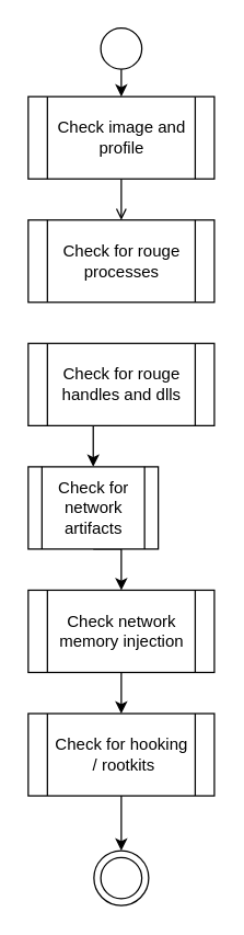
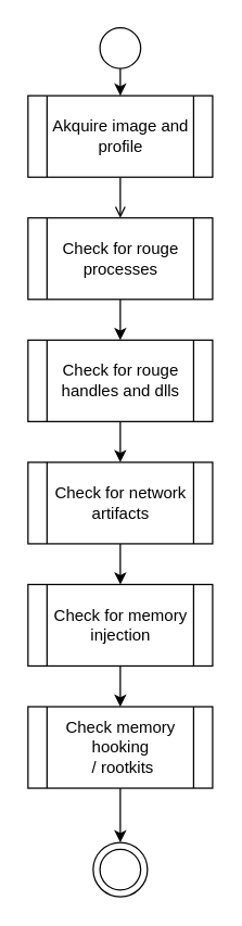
  <mxCell id="0" />
  <mxCell id="1" parent="0" />
  <mxCell id="2" value="" style="ellipse;whiteSpace=wrap;html=1;aspect=fixed;" vertex="1" parent="1"><mxGeometry x="68" y="620" width="40" height="40" as="geometry" /></mxCell>
  <mxCell id="3" style="edgeStyle=orthogonalEdgeStyle;rounded=0;orthogonalLoop=1;jettySize=auto;html=1;exitX=0.5;exitY=1;exitDx=0;exitDy=0;entryX=0.5;entryY=0;entryDx=0;entryDy=0;endArrow=open;" parent="1" source="4" target="6" edge="1"><mxGeometry relative="1" as="geometry" /></mxCell>
- <mxCell id="4" value="Check image and profile" style="shape=process;whiteSpace=wrap;html=1;backgroundOutline=1;" parent="1" vertex="1"><mxGeometry x="20" y="70" width="136" height="60" as="geometry" /></mxCell>
+ <mxCell id="4" value="Akquire image and profile" style="shape=process;whiteSpace=wrap;html=1;backgroundOutline=1;" parent="1" vertex="1"><mxGeometry x="20" y="70" width="136" height="60" as="geometry" /></mxCell>
+ <mxCell id="5" style="edgeStyle=orthogonalEdgeStyle;rounded=0;orthogonalLoop=1;jettySize=auto;html=1;exitX=0.5;exitY=1;exitDx=0;exitDy=0;entryX=0.5;entryY=0;entryDx=0;entryDy=0;" parent="1" source="6" target="8" edge="1"><mxGeometry relative="1" as="geometry" /></mxCell>
  <mxCell id="6" value="Check for rouge processes" style="shape=process;whiteSpace=wrap;html=1;backgroundOutline=1;" parent="1" vertex="1"><mxGeometry x="20" y="160" width="136" height="60" as="geometry" /></mxCell>
  <mxCell id="7" style="edgeStyle=orthogonalEdgeStyle;rounded=0;orthogonalLoop=1;jettySize=auto;html=1;exitX=0.5;exitY=1;exitDx=0;exitDy=0;entryX=0.5;entryY=0;entryDx=0;entryDy=0;" parent="1" source="8" target="10" edge="1"><mxGeometry relative="1" as="geometry" /></mxCell>
  <mxCell id="8" value="Check for rouge handles and dlls" style="shape=process;whiteSpace=wrap;html=1;backgroundOutline=1;" parent="1" vertex="1"><mxGeometry x="20" y="250" width="136" height="60" as="geometry" /></mxCell>
  <mxCell id="9" style="edgeStyle=orthogonalEdgeStyle;rounded=0;orthogonalLoop=1;jettySize=auto;html=1;exitX=0.5;exitY=1;exitDx=0;exitDy=0;entryX=0.5;entryY=0;entryDx=0;entryDy=0;" parent="1" source="10" target="12" edge="1"><mxGeometry relative="1" as="geometry" /></mxCell>
- <mxCell id="10" value="Check for network artifacts" style="shape=process;whiteSpace=wrap;html=1;backgroundOutline=1;" parent="1" vertex="1"><mxGeometry x="20" y="340" width="95" height="60" as="geometry" /></mxCell>
+ <mxCell id="10" value="Check for network artifacts" style="shape=process;whiteSpace=wrap;html=1;backgroundOutline=1;" parent="1" vertex="1"><mxGeometry x="20" y="340" width="136" height="60" as="geometry" /></mxCell>
  <mxCell id="11" style="edgeStyle=orthogonalEdgeStyle;rounded=0;orthogonalLoop=1;jettySize=auto;html=1;exitX=0.5;exitY=1;exitDx=0;exitDy=0;entryX=0.5;entryY=0;entryDx=0;entryDy=0;" parent="1" source="12" target="14" edge="1"><mxGeometry relative="1" as="geometry" /></mxCell>
- <mxCell id="12" value="&lt;div&gt;Check network memory injection&lt;/div&gt;" style="shape=process;whiteSpace=wrap;html=1;backgroundOutline=1;" parent="1" vertex="1"><mxGeometry x="20" y="430" width="136" height="60" as="geometry" /></mxCell>
+ <mxCell id="12" value="&lt;div&gt;Check for memory injection&lt;/div&gt;" style="shape=process;whiteSpace=wrap;html=1;backgroundOutline=1;" parent="1" vertex="1"><mxGeometry x="20" y="430" width="136" height="60" as="geometry" /></mxCell>
  <mxCell id="13" style="edgeStyle=orthogonalEdgeStyle;rounded=0;orthogonalLoop=1;jettySize=auto;html=1;exitX=0.5;exitY=1;exitDx=0;exitDy=0;entryX=0.5;entryY=0;entryDx=0;entryDy=0;" edge="1" parent="1" source="14" target="2"><mxGeometry relative="1" as="geometry" /></mxCell>
- <mxCell id="14" value="&lt;div&gt;Check for hooking&lt;/div&gt;&amp;nbsp;/ rootkits" style="shape=process;whiteSpace=wrap;html=1;backgroundOutline=1;" parent="1" vertex="1"><mxGeometry x="20" y="520" width="136" height="60" as="geometry" /></mxCell>
+ <mxCell id="14" value="&lt;div&gt;Check memory hooking&lt;/div&gt;&amp;nbsp;/ rootkits" style="shape=process;whiteSpace=wrap;html=1;backgroundOutline=1;" parent="1" vertex="1"><mxGeometry x="20" y="520" width="136" height="60" as="geometry" /></mxCell>
  <mxCell id="15" style="edgeStyle=orthogonalEdgeStyle;rounded=0;orthogonalLoop=1;jettySize=auto;html=1;exitX=0.5;exitY=1;exitDx=0;exitDy=0;entryX=0.5;entryY=0;entryDx=0;entryDy=0;" edge="1" parent="1" source="16" target="4"><mxGeometry relative="1" as="geometry" /></mxCell>
  <mxCell id="16" value="" style="ellipse;whiteSpace=wrap;html=1;aspect=fixed;" vertex="1" parent="1"><mxGeometry x="73" y="20" width="30" height="30" as="geometry" /></mxCell>
  <mxCell id="17" value="" style="ellipse;whiteSpace=wrap;html=1;aspect=fixed;" vertex="1" parent="1"><mxGeometry x="73" y="625" width="30" height="30" as="geometry" /></mxCell>
